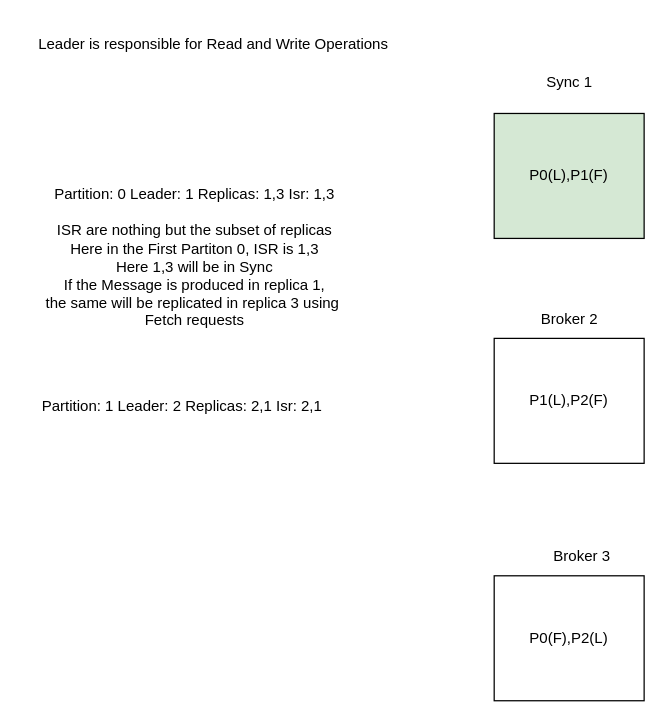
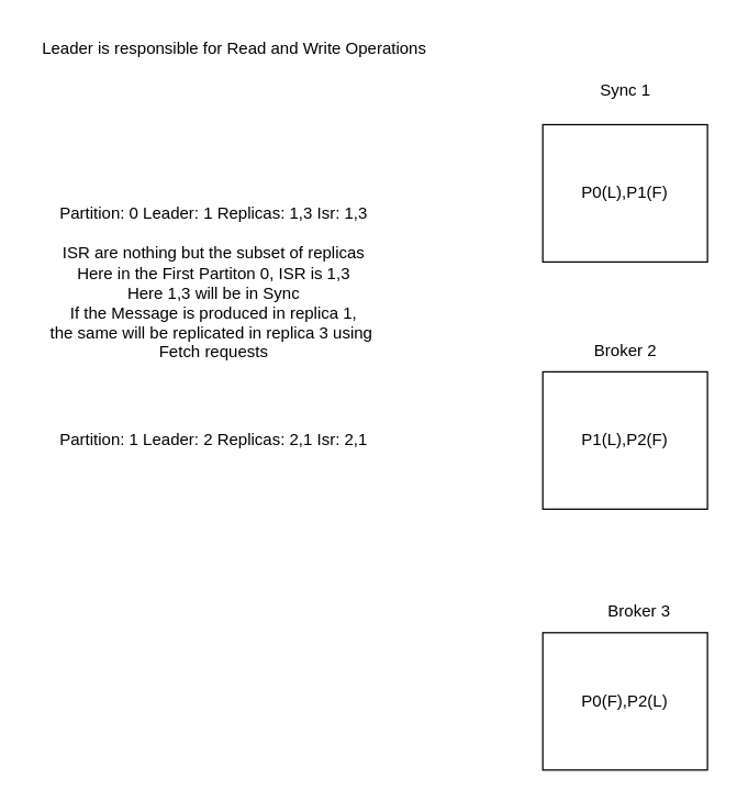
  <mxCell id="0" />
  <mxCell id="1" parent="0" />
- <mxCell id="2" value="P0(L),P1(F)" style="rounded=0;whiteSpace=wrap;html=1;fillColor=#d5e8d4;" vertex="1" parent="1"><mxGeometry x="395" y="90" width="120" height="100" as="geometry" /></mxCell>
+ <mxCell id="2" value="P0(L),P1(F)" style="rounded=0;whiteSpace=wrap;html=1;" vertex="1" parent="1"><mxGeometry x="395" y="90" width="120" height="100" as="geometry" /></mxCell>
  <mxCell id="3" value="Sync 1" style="text;html=1;align=center;verticalAlign=middle;resizable=0;points=[];autosize=1;strokeColor=none;fillColor=none;" vertex="1" parent="1"><mxGeometry x="420" y="50" width="70" height="30" as="geometry" /></mxCell>
  <mxCell id="4" value="Broker 2" style="text;html=1;align=center;verticalAlign=middle;resizable=0;points=[];autosize=1;strokeColor=none;fillColor=none;" vertex="1" parent="1"><mxGeometry x="420" y="240" width="70" height="30" as="geometry" /></mxCell>
  <mxCell id="5" value="Broker 3" style="text;html=1;align=center;verticalAlign=middle;resizable=0;points=[];autosize=1;strokeColor=none;fillColor=none;" vertex="1" parent="1"><mxGeometry x="430" y="430" width="70" height="30" as="geometry" /></mxCell>
  <mxCell id="6" value="P1(L),P2(F)" style="rounded=0;whiteSpace=wrap;html=1;" vertex="1" parent="1"><mxGeometry x="395" y="270" width="120" height="100" as="geometry" /></mxCell>
  <mxCell id="7" value="P0(F),P2(L)" style="rounded=0;whiteSpace=wrap;html=1;" vertex="1" parent="1"><mxGeometry x="395" y="460" width="120" height="100" as="geometry" /></mxCell>
  <mxCell id="8" value="Partition: 0&lt;span style=&quot;&quot;&gt;&#09;&lt;/span&gt;Leader: 1&lt;span style=&quot;&quot;&gt;&#09;&lt;/span&gt;Replicas: 1,3&lt;span style=&quot;&quot;&gt;&#09;&lt;/span&gt;Isr: 1,3" style="text;html=1;align=center;verticalAlign=middle;resizable=0;points=[];autosize=1;strokeColor=none;fillColor=none;" vertex="1" parent="1"><mxGeometry x="30" y="140" width="250" height="30" as="geometry" /></mxCell>
- <mxCell id="9" value="Partition: 1&lt;span style=&quot;&quot;&gt;&#09;&lt;/span&gt;Leader: 2&lt;span style=&quot;&quot;&gt;&#09;&lt;/span&gt;Replicas: 2,1&lt;span style=&quot;&quot;&gt;&#09;&lt;/span&gt;Isr: 2,1" style="text;html=1;align=center;verticalAlign=middle;resizable=0;points=[];autosize=1;strokeColor=none;fillColor=none;" vertex="1" parent="1"><mxGeometry x="20" y="310" width="250" height="30" as="geometry" /></mxCell>
+ <mxCell id="9" value="Partition: 1&lt;span style=&quot;&quot;&gt;&#09;&lt;/span&gt;Leader: 2&lt;span style=&quot;&quot;&gt;&#09;&lt;/span&gt;Replicas: 2,1&lt;span style=&quot;&quot;&gt;&#09;&lt;/span&gt;Isr: 2,1" style="text;html=1;align=center;verticalAlign=middle;resizable=0;points=[];autosize=1;strokeColor=none;fillColor=none;" vertex="1" parent="1"><mxGeometry x="30" y="305" width="250" height="30" as="geometry" /></mxCell>
  <mxCell id="10" value="ISR are nothing but the subset of replicas&lt;br&gt;Here in the First Partiton 0, ISR is 1,3&lt;br&gt;Here 1,3 will be in Sync&lt;br&gt;If the Message is produced in replica 1, &lt;br&gt;the same will be replicated in replica 3 using&amp;nbsp;&lt;br&gt;Fetch requests" style="text;html=1;align=center;verticalAlign=middle;resizable=0;points=[];autosize=1;strokeColor=none;fillColor=none;" vertex="1" parent="1"><mxGeometry x="25" y="170" width="260" height="100" as="geometry" /></mxCell>
  <mxCell id="11" value="Leader is responsible for Read and Write Operations" style="text;html=1;align=center;verticalAlign=middle;resizable=0;points=[];autosize=1;strokeColor=none;fillColor=none;" vertex="1" parent="1"><mxGeometry x="20" y="20" width="300" height="30" as="geometry" /></mxCell>
